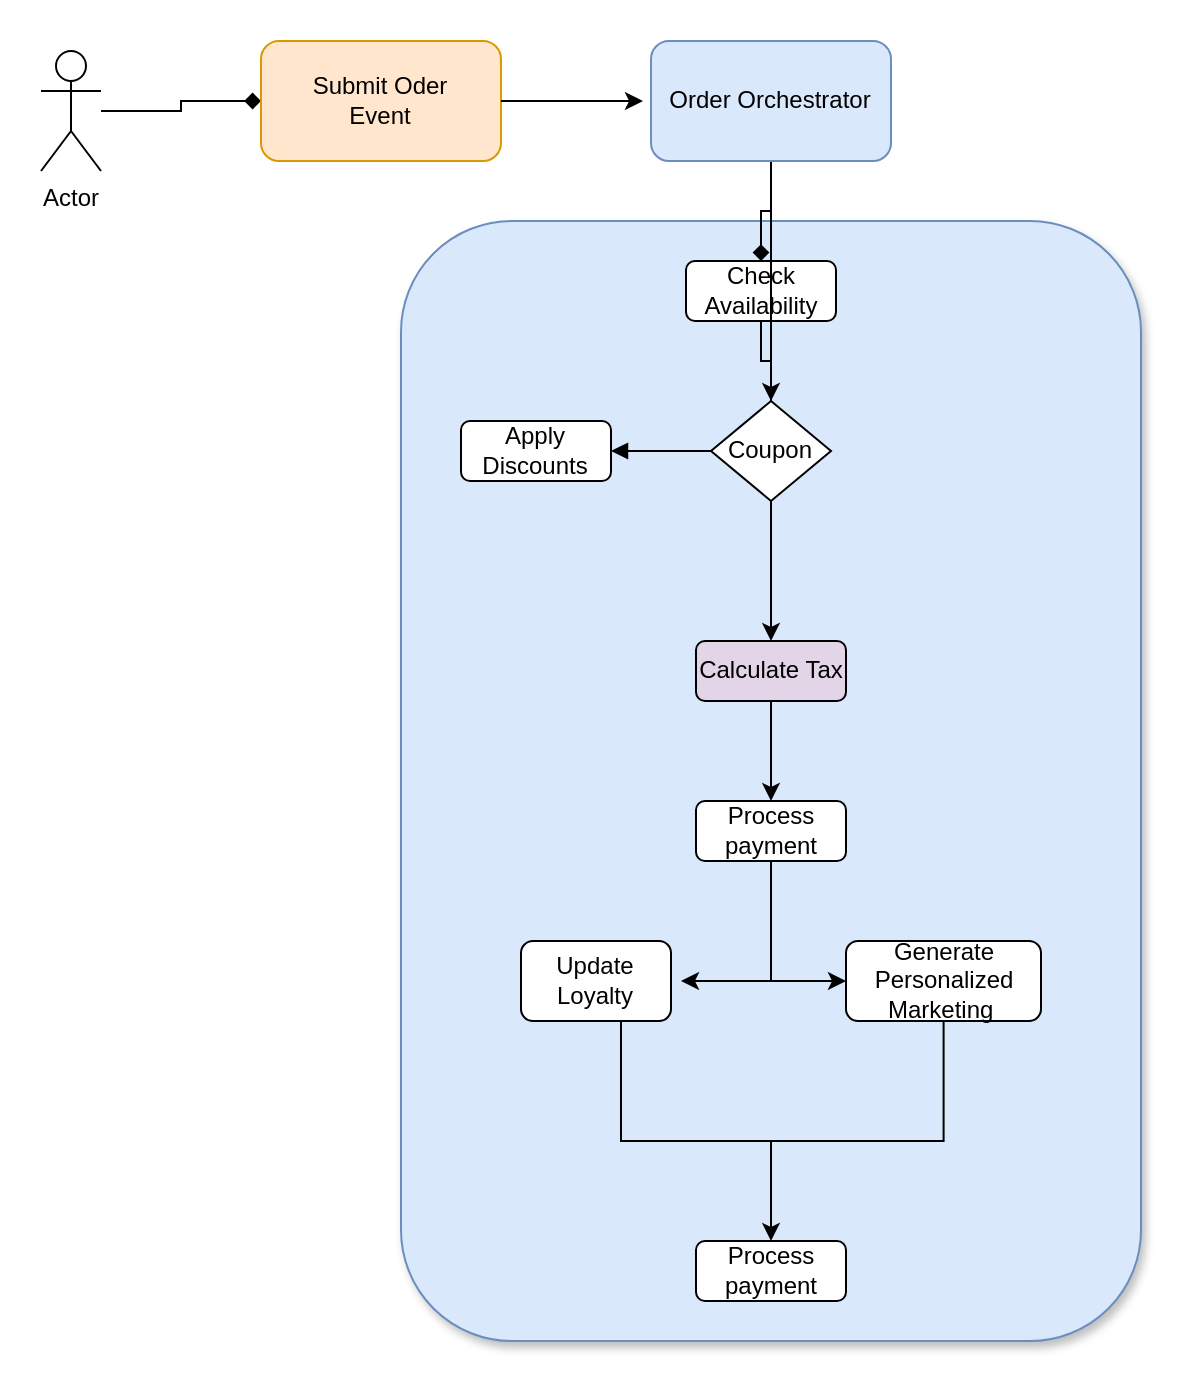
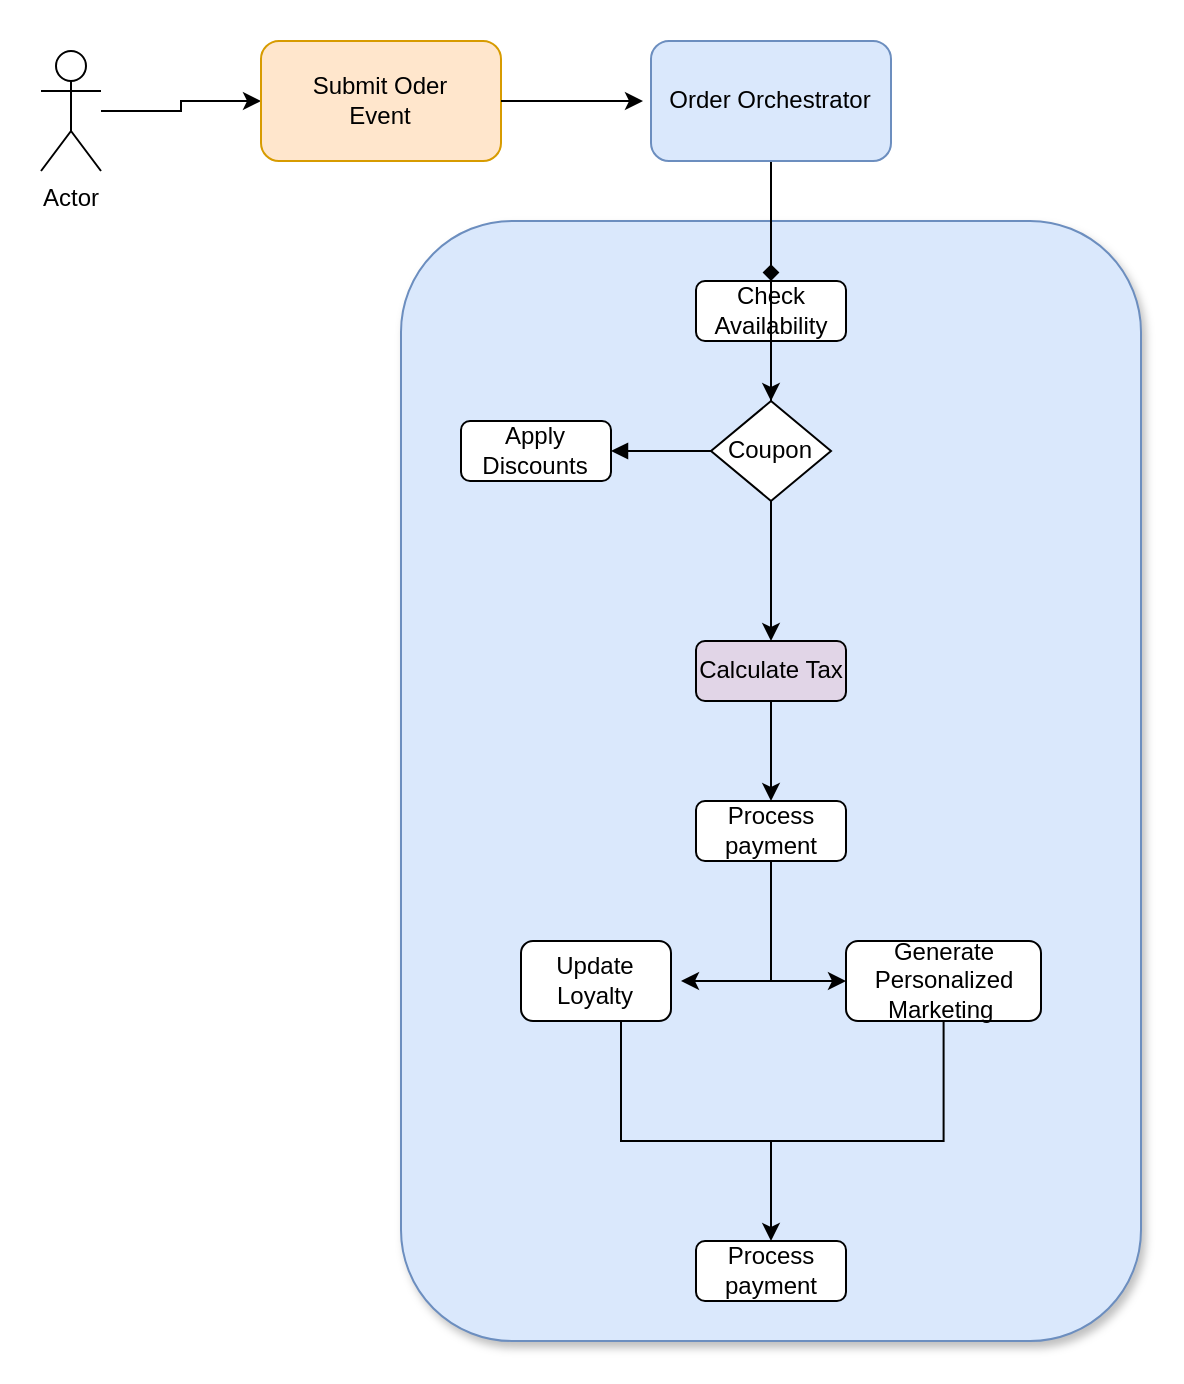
  <mxCell id="0" />
  <mxCell id="1" parent="0" />
  <mxCell id="2" value="" style="rounded=1;whiteSpace=wrap;html=1;shadow=1;fillColor=#dae8fc;strokeColor=#6c8ebf;" vertex="1" parent="1"><mxGeometry x="200" y="110" width="370" height="560" as="geometry" /></mxCell>
- <mxCell id="3" style="edgeStyle=orthogonalEdgeStyle;rounded=0;orthogonalLoop=1;jettySize=auto;html=1;entryX=0;entryY=0.5;entryDx=0;entryDy=0;endArrow=diamond;" edge="1" parent="1" source="4" target="6"><mxGeometry relative="1" as="geometry" /></mxCell>
+ <mxCell id="3" style="edgeStyle=orthogonalEdgeStyle;rounded=0;orthogonalLoop=1;jettySize=auto;html=1;entryX=0;entryY=0.5;entryDx=0;entryDy=0;" edge="1" parent="1" source="4" target="6"><mxGeometry relative="1" as="geometry" /></mxCell>
  <mxCell id="4" value="Actor" style="shape=umlActor;verticalLabelPosition=bottom;verticalAlign=top;html=1;outlineConnect=0;" vertex="1" parent="1"><mxGeometry x="20" y="25" width="30" height="60" as="geometry" /></mxCell>
  <mxCell id="5" style="edgeStyle=orthogonalEdgeStyle;rounded=0;orthogonalLoop=1;jettySize=auto;html=1;" edge="1" parent="1"><mxGeometry relative="1" as="geometry"><mxPoint x="321" y="50" as="targetPoint" /><mxPoint x="251" y="50" as="sourcePoint" /><Array as="points"><mxPoint x="291" y="50" /><mxPoint x="291" y="50" /></Array></mxGeometry></mxCell>
  <mxCell id="6" value="Submit Oder &lt;br&gt;Event" style="rounded=1;whiteSpace=wrap;html=1;fillColor=#ffe6cc;strokeColor=#d79b00;" vertex="1" parent="1"><mxGeometry x="130" y="20" width="120" height="60" as="geometry" /></mxCell>
  <mxCell id="7" style="edgeStyle=orthogonalEdgeStyle;rounded=0;orthogonalLoop=1;jettySize=auto;html=1;entryX=0.5;entryY=0;entryDx=0;entryDy=0;endArrow=diamond;" edge="1" parent="1" source="9" target="11"><mxGeometry relative="1" as="geometry" /></mxCell>
  <mxCell id="8" value="" style="edgeStyle=orthogonalEdgeStyle;rounded=0;orthogonalLoop=1;jettySize=auto;html=1;endArrow=none;endFill=0;" edge="1" parent="1" target="6"><mxGeometry relative="1" as="geometry"><mxPoint x="280" y="50" as="sourcePoint" /><Array as="points"><mxPoint x="280" y="50" /><mxPoint x="280" y="50" /></Array></mxGeometry></mxCell>
  <mxCell id="9" value="Order Orchestrator" style="rounded=1;whiteSpace=wrap;html=1;fillColor=#dae8fc;strokeColor=#6c8ebf;" vertex="1" parent="1"><mxGeometry x="325" y="20" width="120" height="60" as="geometry" /></mxCell>
  <mxCell id="10" style="edgeStyle=orthogonalEdgeStyle;rounded=0;orthogonalLoop=1;jettySize=auto;html=1;entryX=0.5;entryY=0;entryDx=0;entryDy=0;" edge="1" parent="1" source="11" target="16"><mxGeometry relative="1" as="geometry" /></mxCell>
- <mxCell id="11" value="Check Availability" style="rounded=1;whiteSpace=wrap;html=1;" vertex="1" parent="1"><mxGeometry x="342.5" y="130" width="75" height="30" as="geometry" /></mxCell>
+ <mxCell id="11" value="Check Availability" style="rounded=1;whiteSpace=wrap;html=1;" vertex="1" parent="1"><mxGeometry x="347.5" y="140" width="75" height="30" as="geometry" /></mxCell>
  <mxCell id="12" value="Apply Discounts" style="rounded=1;whiteSpace=wrap;html=1;" vertex="1" parent="1"><mxGeometry x="230" y="210" width="75" height="30" as="geometry" /></mxCell>
  <mxCell id="13" style="edgeStyle=orthogonalEdgeStyle;rounded=0;orthogonalLoop=1;jettySize=auto;html=1;" edge="1" parent="1" source="16"><mxGeometry relative="1" as="geometry"><mxPoint x="385" y="320" as="targetPoint" /></mxGeometry></mxCell>
  <mxCell id="14" style="edgeStyle=orthogonalEdgeStyle;rounded=0;orthogonalLoop=1;jettySize=auto;html=1;endArrow=none;endFill=0;" edge="1" parent="1" source="16" target="2"><mxGeometry relative="1" as="geometry" /></mxCell>
  <mxCell id="15" style="edgeStyle=orthogonalEdgeStyle;rounded=0;orthogonalLoop=1;jettySize=auto;html=1;entryX=1;entryY=0.5;entryDx=0;entryDy=0;startArrow=none;startFill=0;endArrow=block;endFill=1;" edge="1" parent="1" source="16" target="12"><mxGeometry relative="1" as="geometry" /></mxCell>
  <mxCell id="16" value="Coupon" style="rhombus;whiteSpace=wrap;html=1;" vertex="1" parent="1"><mxGeometry x="355" y="200" width="60" height="50" as="geometry" /></mxCell>
  <mxCell id="17" style="edgeStyle=orthogonalEdgeStyle;rounded=0;orthogonalLoop=1;jettySize=auto;html=1;" edge="1" parent="1" source="18"><mxGeometry relative="1" as="geometry"><mxPoint x="385" y="400" as="targetPoint" /></mxGeometry></mxCell>
  <mxCell id="18" value="Calculate Tax" style="rounded=1;whiteSpace=wrap;html=1;fillColor=#e1d5e7;" vertex="1" parent="1"><mxGeometry x="347.5" y="320" width="75" height="30" as="geometry" /></mxCell>
  <mxCell id="19" style="edgeStyle=orthogonalEdgeStyle;rounded=0;orthogonalLoop=1;jettySize=auto;html=1;" edge="1" parent="1" source="21"><mxGeometry relative="1" as="geometry"><mxPoint x="340" y="490" as="targetPoint" /><Array as="points"><mxPoint x="385" y="490" /></Array></mxGeometry></mxCell>
  <mxCell id="20" style="edgeStyle=orthogonalEdgeStyle;rounded=0;orthogonalLoop=1;jettySize=auto;html=1;entryX=0;entryY=0.5;entryDx=0;entryDy=0;" edge="1" parent="1" source="21" target="25"><mxGeometry relative="1" as="geometry" /></mxCell>
  <mxCell id="21" value="Process payment" style="rounded=1;whiteSpace=wrap;html=1;" vertex="1" parent="1"><mxGeometry x="347.5" y="400" width="75" height="30" as="geometry" /></mxCell>
  <mxCell id="22" style="edgeStyle=orthogonalEdgeStyle;rounded=0;orthogonalLoop=1;jettySize=auto;html=1;endArrow=none;endFill=0;" edge="1" parent="1" source="23"><mxGeometry relative="1" as="geometry"><mxPoint x="390" y="570" as="targetPoint" /><Array as="points"><mxPoint x="310" y="570" /></Array></mxGeometry></mxCell>
  <mxCell id="23" value="Update Loyalty" style="rounded=1;whiteSpace=wrap;html=1;" vertex="1" parent="1"><mxGeometry x="260" y="470" width="75" height="40" as="geometry" /></mxCell>
  <mxCell id="24" style="edgeStyle=orthogonalEdgeStyle;rounded=0;orthogonalLoop=1;jettySize=auto;html=1;entryX=0.5;entryY=0;entryDx=0;entryDy=0;" edge="1" parent="1" source="25" target="26"><mxGeometry relative="1" as="geometry"><mxPoint x="390" y="570" as="targetPoint" /><Array as="points"><mxPoint x="471" y="570" /><mxPoint x="385" y="570" /></Array></mxGeometry></mxCell>
  <mxCell id="25" value="Generate Personalized Marketing&amp;nbsp;" style="rounded=1;whiteSpace=wrap;html=1;" vertex="1" parent="1"><mxGeometry x="422.5" y="470" width="97.5" height="40" as="geometry" /></mxCell>
  <mxCell id="26" value="Process payment" style="rounded=1;whiteSpace=wrap;html=1;" vertex="1" parent="1"><mxGeometry x="347.5" y="620" width="75" height="30" as="geometry" /></mxCell>
